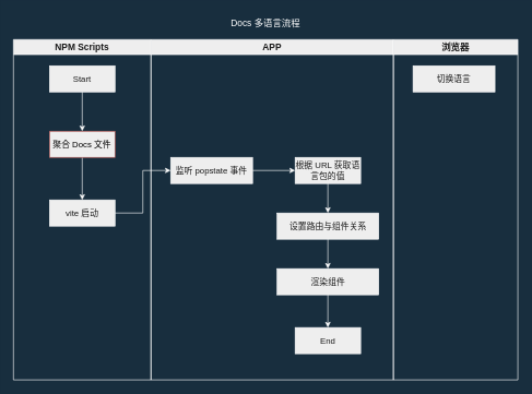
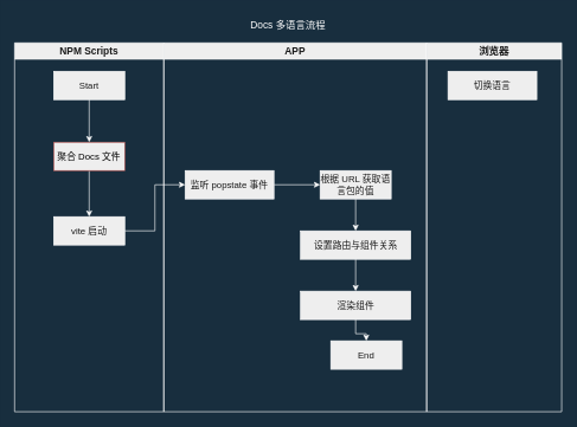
  <mxCell id="0" />
  <mxCell id="1" parent="0" />
  <mxCell id="2" value="" style="group" vertex="1" connectable="0" parent="1"><mxGeometry x="20" y="60" width="770" height="520" as="geometry" /></mxCell>
  <mxCell id="3" value="APP" style="swimlane;strokeWidth=1;fontSize=14;fontStyle=1;fillColor=#EEEEEE;strokeColor=#FFFFFF;fontColor=#1A1A1A;" parent="2" vertex="1"><mxGeometry x="210" width="370" height="520" as="geometry" /></mxCell>
  <mxCell id="4" style="edgeStyle=orthogonalEdgeStyle;rounded=0;orthogonalLoop=1;jettySize=auto;html=1;exitX=1;exitY=0.5;exitDx=0;exitDy=0;entryX=0;entryY=0.5;entryDx=0;entryDy=0;fontSize=13;fontStyle=0;labelBackgroundColor=#182E3E;strokeColor=#FFFFFF;fontColor=#FFFFFF;" parent="3" source="5" target="7" edge="1"><mxGeometry relative="1" as="geometry" /></mxCell>
  <mxCell id="5" value="监听 popstate 事件" style="whiteSpace=wrap;html=1;fontSize=13;fontStyle=0;fillColor=#EEEEEE;strokeColor=#FFFFFF;fontColor=#1A1A1A;" parent="3" vertex="1"><mxGeometry x="30" y="180" width="125" height="40" as="geometry" /></mxCell>
  <mxCell id="6" style="edgeStyle=orthogonalEdgeStyle;rounded=0;orthogonalLoop=1;jettySize=auto;html=1;exitX=0.5;exitY=1;exitDx=0;exitDy=0;entryX=0.5;entryY=0;entryDx=0;entryDy=0;fontSize=13;fontStyle=0;labelBackgroundColor=#182E3E;strokeColor=#FFFFFF;fontColor=#FFFFFF;" parent="3" source="7" target="9" edge="1"><mxGeometry relative="1" as="geometry" /></mxCell>
  <mxCell id="7" value="根据 URL 获取语言包的值" style="whiteSpace=wrap;html=1;fontSize=13;fontStyle=0;fillColor=#EEEEEE;strokeColor=#FFFFFF;fontColor=#1A1A1A;" parent="3" vertex="1"><mxGeometry x="220" y="180" width="100" height="40" as="geometry" /></mxCell>
  <mxCell id="8" style="edgeStyle=orthogonalEdgeStyle;rounded=0;orthogonalLoop=1;jettySize=auto;html=1;exitX=0.5;exitY=1;exitDx=0;exitDy=0;entryX=0.5;entryY=0;entryDx=0;entryDy=0;fontSize=13;fontStyle=0;labelBackgroundColor=#182E3E;strokeColor=#FFFFFF;fontColor=#FFFFFF;" parent="3" source="9" target="11" edge="1"><mxGeometry relative="1" as="geometry" /></mxCell>
  <mxCell id="9" value="设置路由与组件关系" style="whiteSpace=wrap;html=1;fontSize=13;fontStyle=0;fillColor=#EEEEEE;strokeColor=#FFFFFF;fontColor=#1A1A1A;" parent="3" vertex="1"><mxGeometry x="192.5" y="265" width="155" height="40" as="geometry" /></mxCell>
  <mxCell id="10" value="" style="edgeStyle=orthogonalEdgeStyle;rounded=0;orthogonalLoop=1;jettySize=auto;html=1;labelBackgroundColor=#182E3E;fontSize=13;strokeColor=#FFFFFF;fontColor=#FFFFFF;fontStyle=0;" parent="3" source="11" target="12" edge="1"><mxGeometry relative="1" as="geometry" /></mxCell>
  <mxCell id="11" value="渲染组件" style="whiteSpace=wrap;html=1;fontSize=13;fontStyle=0;fillColor=#EEEEEE;strokeColor=#FFFFFF;fontColor=#1A1A1A;" parent="3" vertex="1"><mxGeometry x="192.5" y="350" width="155" height="40" as="geometry" /></mxCell>
- <mxCell id="12" value="End" style="whiteSpace=wrap;html=1;fontSize=13;fillColor=#EEEEEE;strokeColor=#FFFFFF;fontColor=#1A1A1A;fontStyle=0;" parent="3" vertex="1"><mxGeometry x="220" y="440" width="100" height="40" as="geometry" /></mxCell>
+ <mxCell id="12" value="End" style="whiteSpace=wrap;html=1;fontSize=13;fillColor=#EEEEEE;strokeColor=#FFFFFF;fontColor=#1A1A1A;fontStyle=0;" parent="3" vertex="1"><mxGeometry x="235" y="420" width="100" height="40" as="geometry" /></mxCell>
  <mxCell id="13" value="NPM Scripts" style="swimlane;strokeWidth=1;fontSize=14;fontStyle=1;fillColor=#EEEEEE;strokeColor=#FFFFFF;fontColor=#1A1A1A;" parent="2" vertex="1"><mxGeometry width="210" height="520" as="geometry" /></mxCell>
  <mxCell id="14" style="edgeStyle=orthogonalEdgeStyle;rounded=0;orthogonalLoop=1;jettySize=auto;html=1;exitX=0.5;exitY=1;exitDx=0;exitDy=0;fontSize=13;fontStyle=0;labelBackgroundColor=#182E3E;strokeColor=#FFFFFF;fontColor=#FFFFFF;" parent="13" source="15" target="16" edge="1"><mxGeometry relative="1" as="geometry" /></mxCell>
  <mxCell id="15" value="聚合 Docs 文件" style="whiteSpace=wrap;html=1;fontSize=13;fontStyle=0;fillColor=#eeeeee;strokeColor=#b85450;" parent="13" vertex="1"><mxGeometry x="55" y="140" width="100" height="40" as="geometry" /></mxCell>
  <mxCell id="16" value="vite 启动" style="whiteSpace=wrap;html=1;fontSize=13;fontStyle=0;fillColor=#EEEEEE;strokeColor=#FFFFFF;fontColor=#1A1A1A;" parent="13" vertex="1"><mxGeometry x="55" y="245" width="100" height="40" as="geometry" /></mxCell>
  <mxCell id="17" value="Start" style="whiteSpace=wrap;html=1;fontSize=13;fontStyle=0;fillColor=#EEEEEE;strokeColor=#FFFFFF;fontColor=#1A1A1A;" parent="13" vertex="1"><mxGeometry x="55" y="40" width="100" height="40" as="geometry" /></mxCell>
  <mxCell id="18" style="edgeStyle=orthogonalEdgeStyle;curved=0;rounded=1;sketch=0;orthogonalLoop=1;jettySize=auto;html=1;fontSize=14;fontColor=#FFFFFF;strokeColor=#FFFFFF;labelBackgroundColor=#182E3E;exitX=0.5;exitY=1;exitDx=0;exitDy=0;" parent="13" source="17" target="15" edge="1"><mxGeometry relative="1" as="geometry"><mxPoint x="100" y="90" as="sourcePoint" /></mxGeometry></mxCell>
  <mxCell id="19" value="浏览器" style="swimlane;strokeWidth=1;fontSize=14;fontStyle=1;fillColor=#EEEEEE;strokeColor=#FFFFFF;fontColor=#1A1A1A;" parent="2" vertex="1"><mxGeometry x="580" width="190" height="520" as="geometry" /></mxCell>
  <mxCell id="20" value="切换语言" style="whiteSpace=wrap;html=1;fontSize=13;fontStyle=0;fillColor=#EEEEEE;strokeColor=#FFFFFF;fontColor=#1A1A1A;" parent="19" vertex="1"><mxGeometry x="30" y="40" width="125" height="40" as="geometry" /></mxCell>
  <mxCell id="21" style="edgeStyle=orthogonalEdgeStyle;rounded=0;orthogonalLoop=1;jettySize=auto;html=1;exitX=1;exitY=0.5;exitDx=0;exitDy=0;entryX=0;entryY=0.5;entryDx=0;entryDy=0;labelBackgroundColor=#182E3E;fontSize=13;strokeColor=#FFFFFF;fontColor=#FFFFFF;fontStyle=0;" parent="2" source="16" target="5" edge="1"><mxGeometry relative="1" as="geometry" /></mxCell>
  <mxCell id="22" value="Docs 多语言流程" style="text;html=1;strokeColor=none;fillColor=none;align=center;verticalAlign=middle;whiteSpace=wrap;rounded=0;fontSize=14;fontColor=#FFFFFF;" vertex="1" parent="1"><mxGeometry x="335" y="20" width="140" height="30" as="geometry" /></mxCell>
